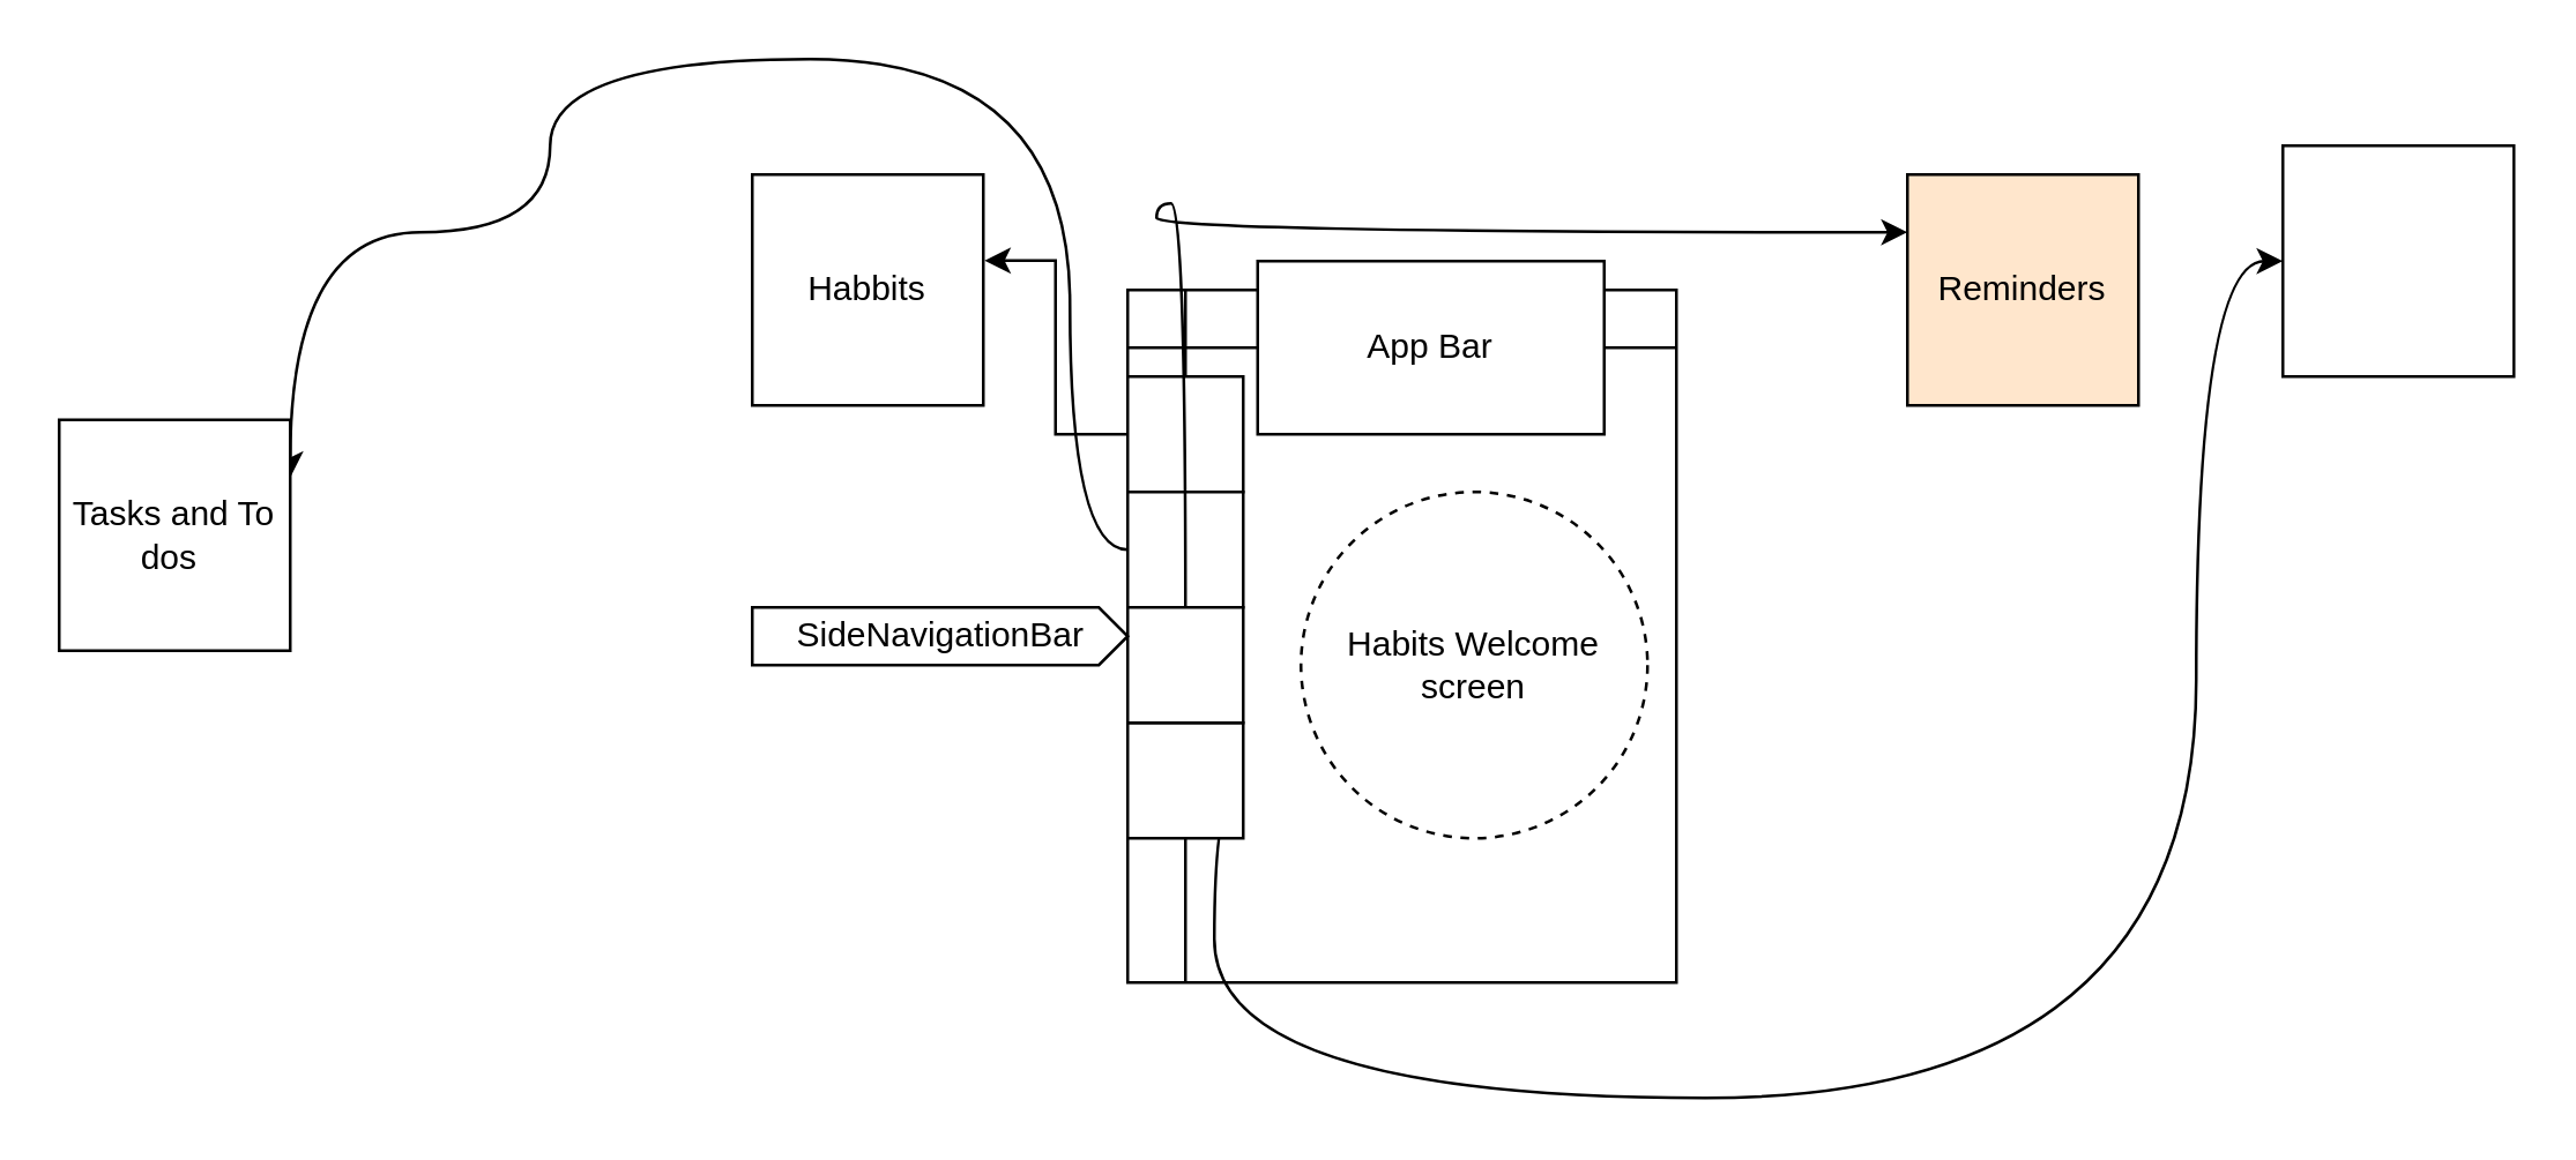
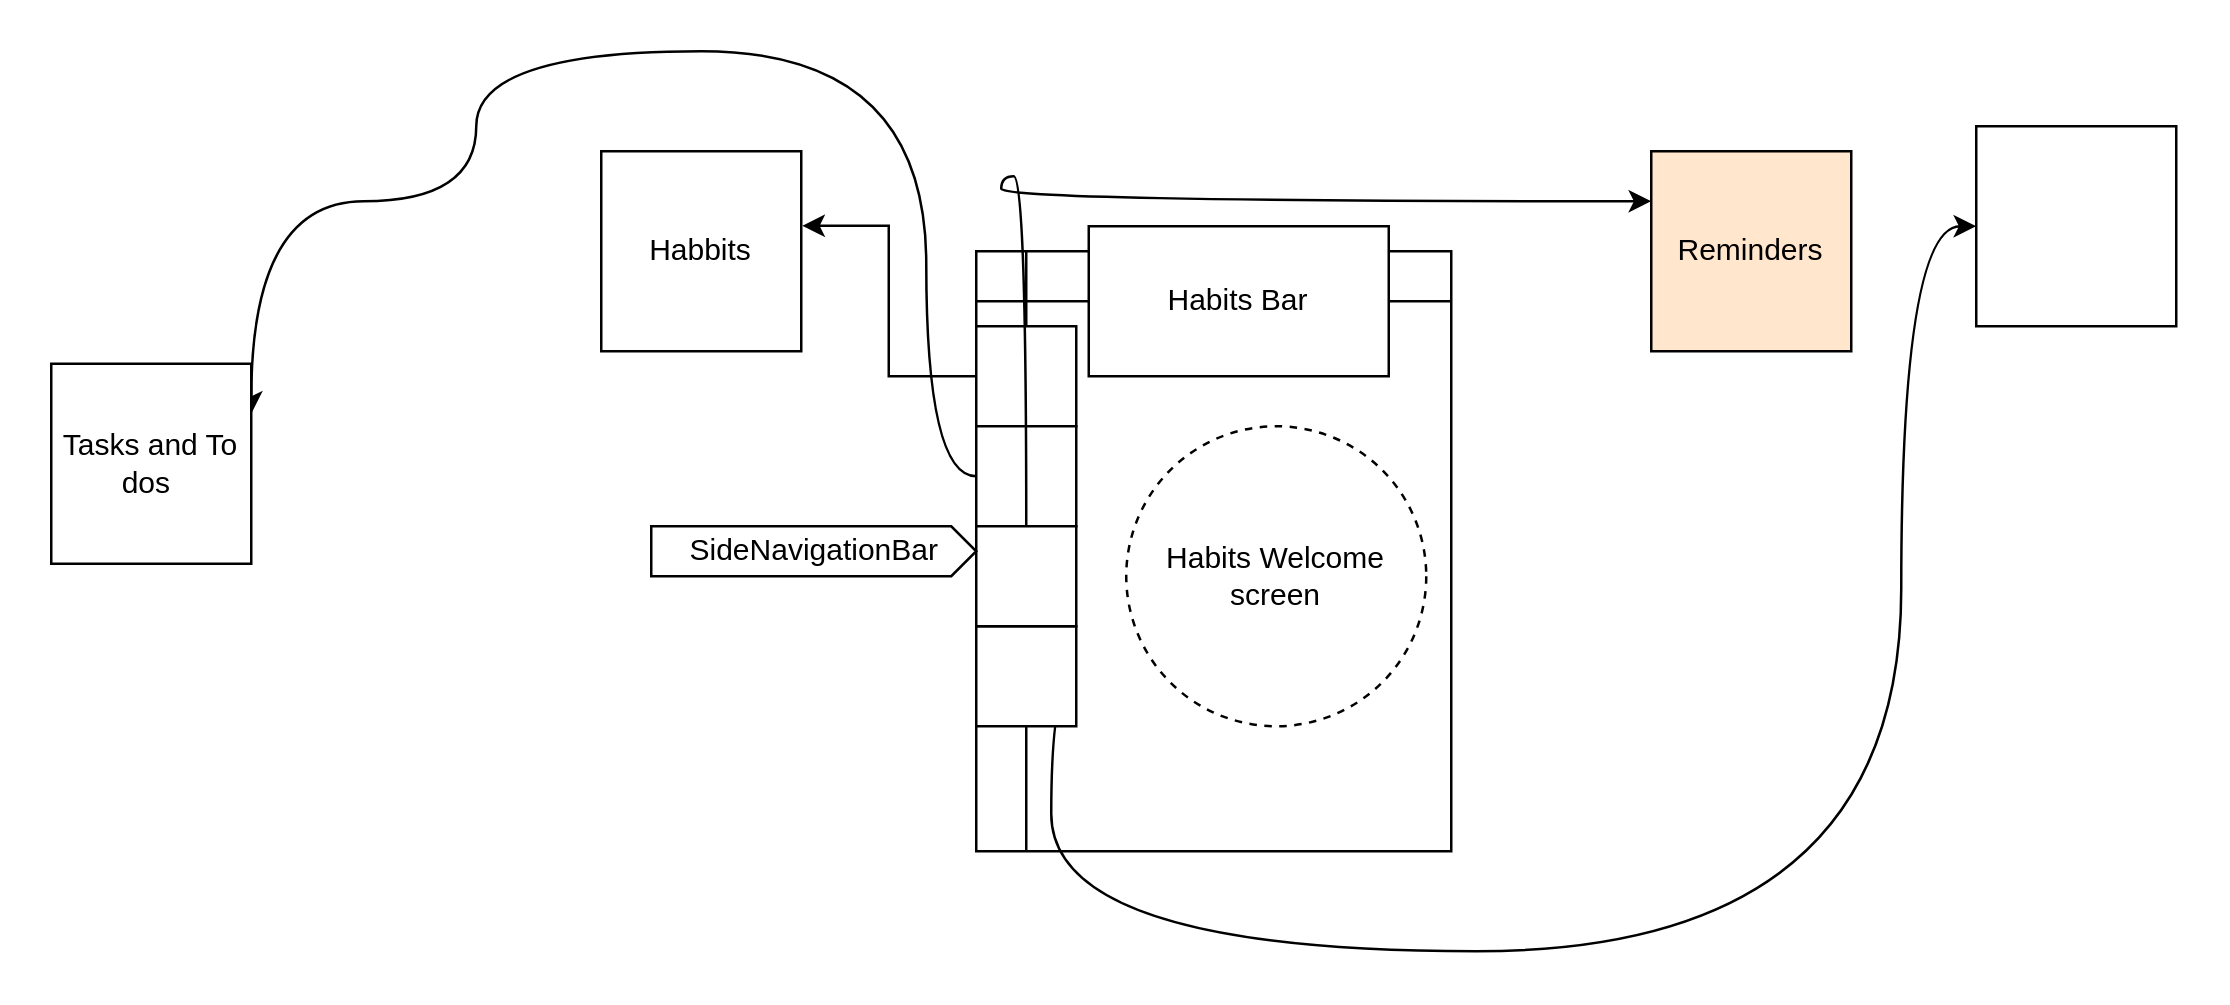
  <mxCell id="0" />
  <mxCell id="1" parent="0" />
  <mxCell id="2" value="" style="shape=internalStorage;whiteSpace=wrap;html=1;backgroundOutline=1;" vertex="1" parent="1"><mxGeometry x="390" y="100" width="190" height="240" as="geometry" /></mxCell>
  <mxCell id="3" style="edgeStyle=orthogonalEdgeStyle;rounded=0;orthogonalLoop=1;jettySize=auto;html=1;exitX=0;exitY=0.5;exitDx=0;exitDy=0;entryX=1.005;entryY=0.373;entryDx=0;entryDy=0;entryPerimeter=0;" edge="1" parent="1" source="4" target="16"><mxGeometry relative="1" as="geometry" /></mxCell>
  <mxCell id="4" value="" style="whiteSpace=wrap;html=1;aspect=fixed;" vertex="1" parent="1"><mxGeometry x="390" y="130" width="40" height="40" as="geometry" /></mxCell>
  <mxCell id="5" style="edgeStyle=orthogonalEdgeStyle;rounded=0;orthogonalLoop=1;jettySize=auto;html=1;startArrow=none;exitX=0;exitY=0.25;exitDx=0;exitDy=0;entryX=0;entryY=0.25;entryDx=0;entryDy=0;" edge="1" parent="1" source="9" target="9"><mxGeometry relative="1" as="geometry"><mxPoint x="480" y="270" as="sourcePoint" /><Array as="points" /></mxGeometry></mxCell>
  <mxCell id="6" style="edgeStyle=orthogonalEdgeStyle;rounded=0;orthogonalLoop=1;jettySize=auto;html=1;exitX=0;exitY=0.5;exitDx=0;exitDy=0;entryX=1;entryY=0.25;entryDx=0;entryDy=0;curved=1;" edge="1" parent="1" source="7" target="15"><mxGeometry relative="1" as="geometry"><mxPoint x="160" y="80" as="targetPoint" /><Array as="points"><mxPoint x="370" y="190" /><mxPoint x="370" y="20" /><mxPoint x="190" y="20" /><mxPoint x="190" y="80" /></Array></mxGeometry></mxCell>
  <mxCell id="7" value="" style="whiteSpace=wrap;html=1;aspect=fixed;" vertex="1" parent="1"><mxGeometry x="390" y="170" width="40" height="40" as="geometry" /></mxCell>
  <mxCell id="8" style="edgeStyle=orthogonalEdgeStyle;rounded=0;orthogonalLoop=1;jettySize=auto;html=1;exitX=1;exitY=0.5;exitDx=0;exitDy=0;curved=1;" edge="1" parent="1" source="9"><mxGeometry relative="1" as="geometry"><mxPoint x="790" y="90" as="targetPoint" /><Array as="points"><mxPoint x="420" y="270" /><mxPoint x="420" y="380" /><mxPoint x="760" y="380" /><mxPoint x="760" y="90" /></Array></mxGeometry></mxCell>
  <mxCell id="9" value="" style="whiteSpace=wrap;html=1;aspect=fixed;" vertex="1" parent="1"><mxGeometry x="390" y="250" width="40" height="40" as="geometry" /></mxCell>
  <mxCell id="10" style="edgeStyle=orthogonalEdgeStyle;rounded=0;orthogonalLoop=1;jettySize=auto;html=1;entryX=0;entryY=0.25;entryDx=0;entryDy=0;curved=1;" edge="1" parent="1" source="11" target="17"><mxGeometry relative="1" as="geometry"><Array as="points"><mxPoint x="410" y="70" /><mxPoint x="400" y="70" /><mxPoint x="400" y="80" /></Array></mxGeometry></mxCell>
  <mxCell id="11" value="" style="whiteSpace=wrap;html=1;aspect=fixed;" vertex="1" parent="1"><mxGeometry x="390" y="210" width="40" height="40" as="geometry" /></mxCell>
  <mxCell id="12" value="" style="edgeStyle=orthogonalEdgeStyle;rounded=0;orthogonalLoop=1;jettySize=auto;html=1;exitX=0.75;exitY=1;exitDx=0;exitDy=0;endArrow=none;" edge="1" parent="1" source="7"><mxGeometry relative="1" as="geometry"><mxPoint x="420" y="210" as="sourcePoint" /><mxPoint x="420" y="210" as="targetPoint" /></mxGeometry></mxCell>
- <mxCell id="13" value="App Bar" style="rounded=0;whiteSpace=wrap;html=1;" vertex="1" parent="1"><mxGeometry x="435" y="90" width="120" height="60" as="geometry" /></mxCell>
+ <mxCell id="13" value="Habits Bar" style="rounded=0;whiteSpace=wrap;html=1;" vertex="1" parent="1"><mxGeometry x="435" y="90" width="120" height="60" as="geometry" /></mxCell>
  <mxCell id="14" value="Habits Welcome screen" style="ellipse;whiteSpace=wrap;html=1;aspect=fixed;dashed=1;" vertex="1" parent="1"><mxGeometry x="450" y="170" width="120" height="120" as="geometry" /></mxCell>
  <mxCell id="15" value="Tasks and To dos&amp;nbsp;" style="whiteSpace=wrap;html=1;aspect=fixed;" vertex="1" parent="1"><mxGeometry x="20" y="145" width="80" height="80" as="geometry" /></mxCell>
- <mxCell id="16" value="Habbits" style="whiteSpace=wrap;html=1;aspect=fixed;" vertex="1" parent="1"><mxGeometry x="260" y="60" width="80" height="80" as="geometry" /></mxCell>
+ <mxCell id="16" value="Habbits" style="whiteSpace=wrap;html=1;aspect=fixed;" vertex="1" parent="1"><mxGeometry x="240" y="60" width="80" height="80" as="geometry" /></mxCell>
  <mxCell id="17" value="Reminders" style="whiteSpace=wrap;html=1;aspect=fixed;fillColor=#ffe6cc;" vertex="1" parent="1"><mxGeometry x="660" y="60" width="80" height="80" as="geometry" /></mxCell>
  <mxCell id="18" value="" style="whiteSpace=wrap;html=1;aspect=fixed;" vertex="1" parent="1"><mxGeometry x="790" y="50" width="80" height="80" as="geometry" /></mxCell>
  <mxCell id="19" value="SideNavigationBar" style="html=1;shadow=0;dashed=0;align=center;verticalAlign=middle;shape=mxgraph.arrows2.arrow;dy=0;dx=10;notch=0;" vertex="1" parent="1"><mxGeometry x="260" y="210" width="130" height="20" as="geometry" /></mxCell>
